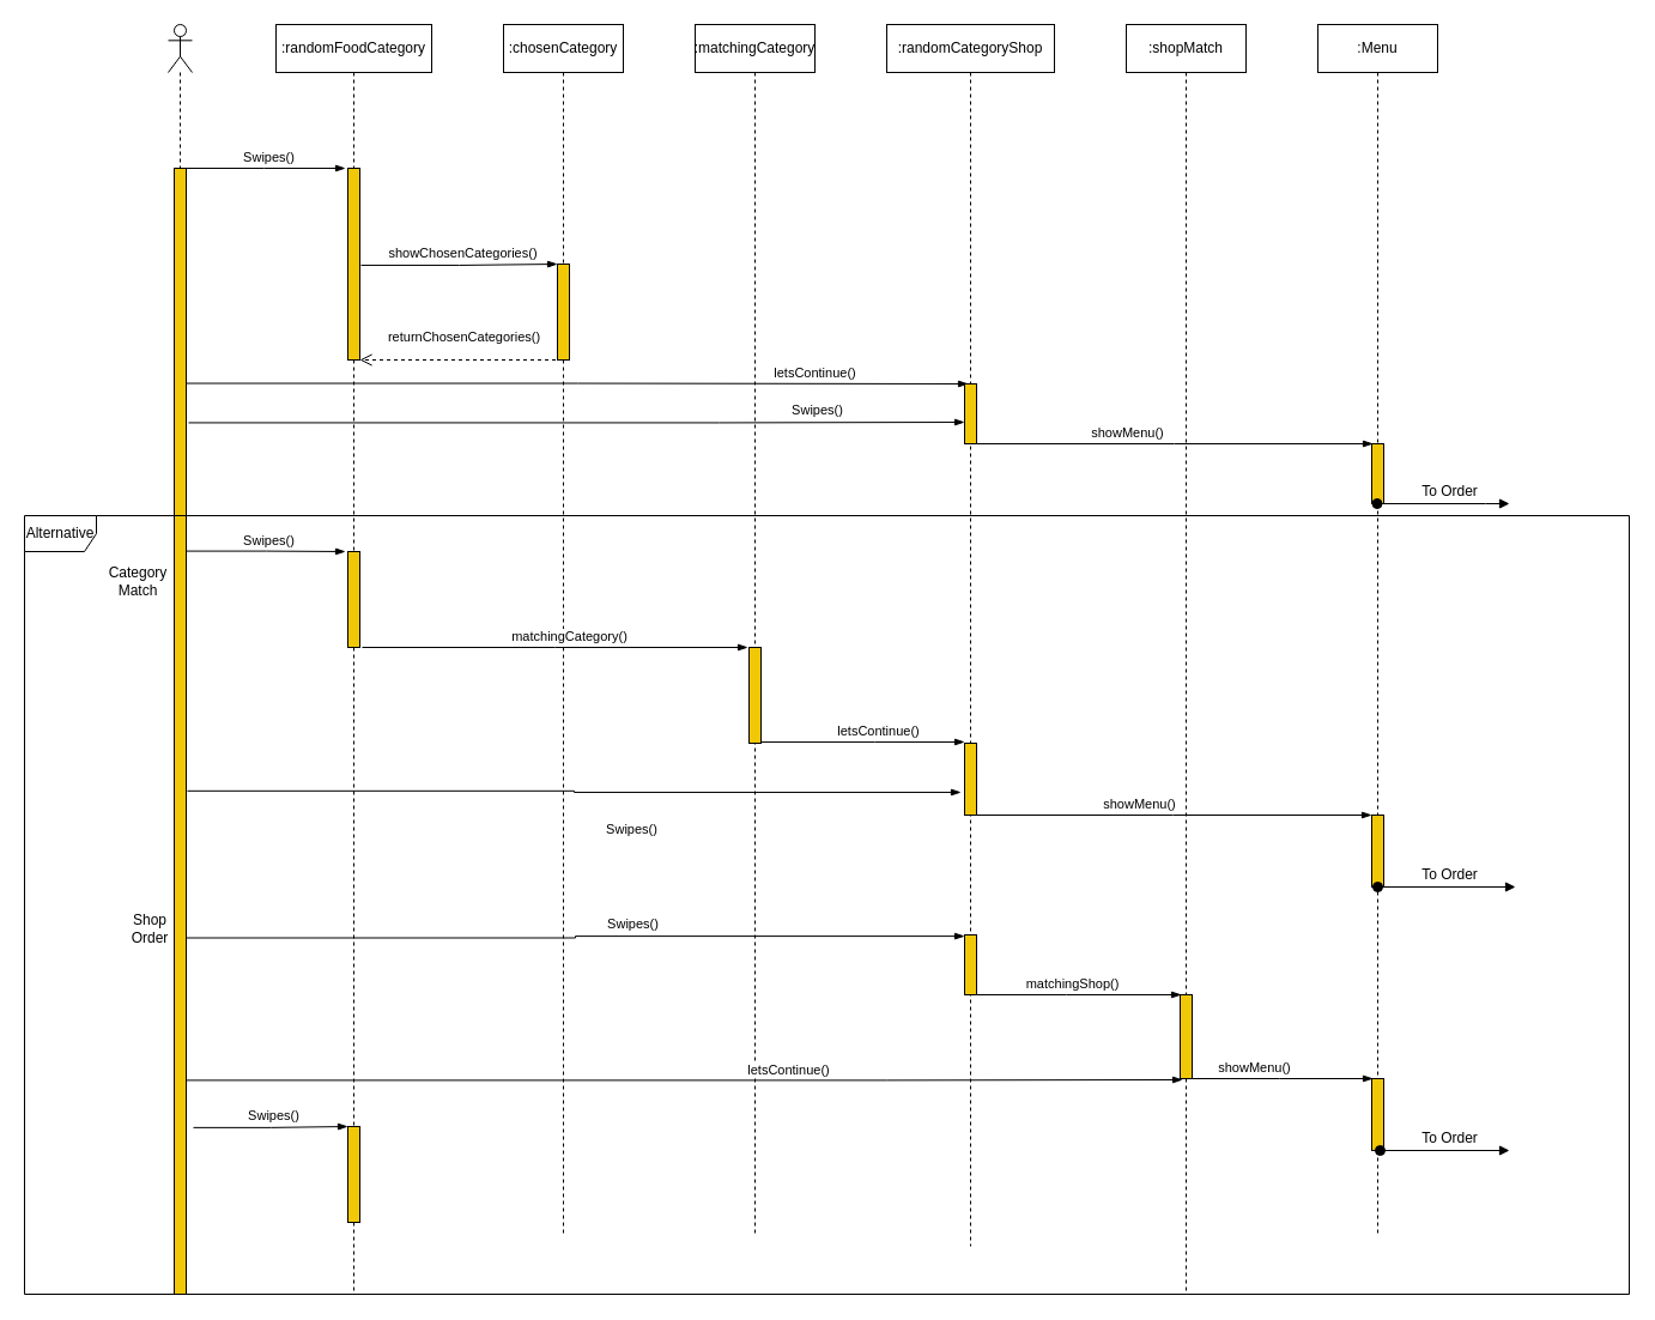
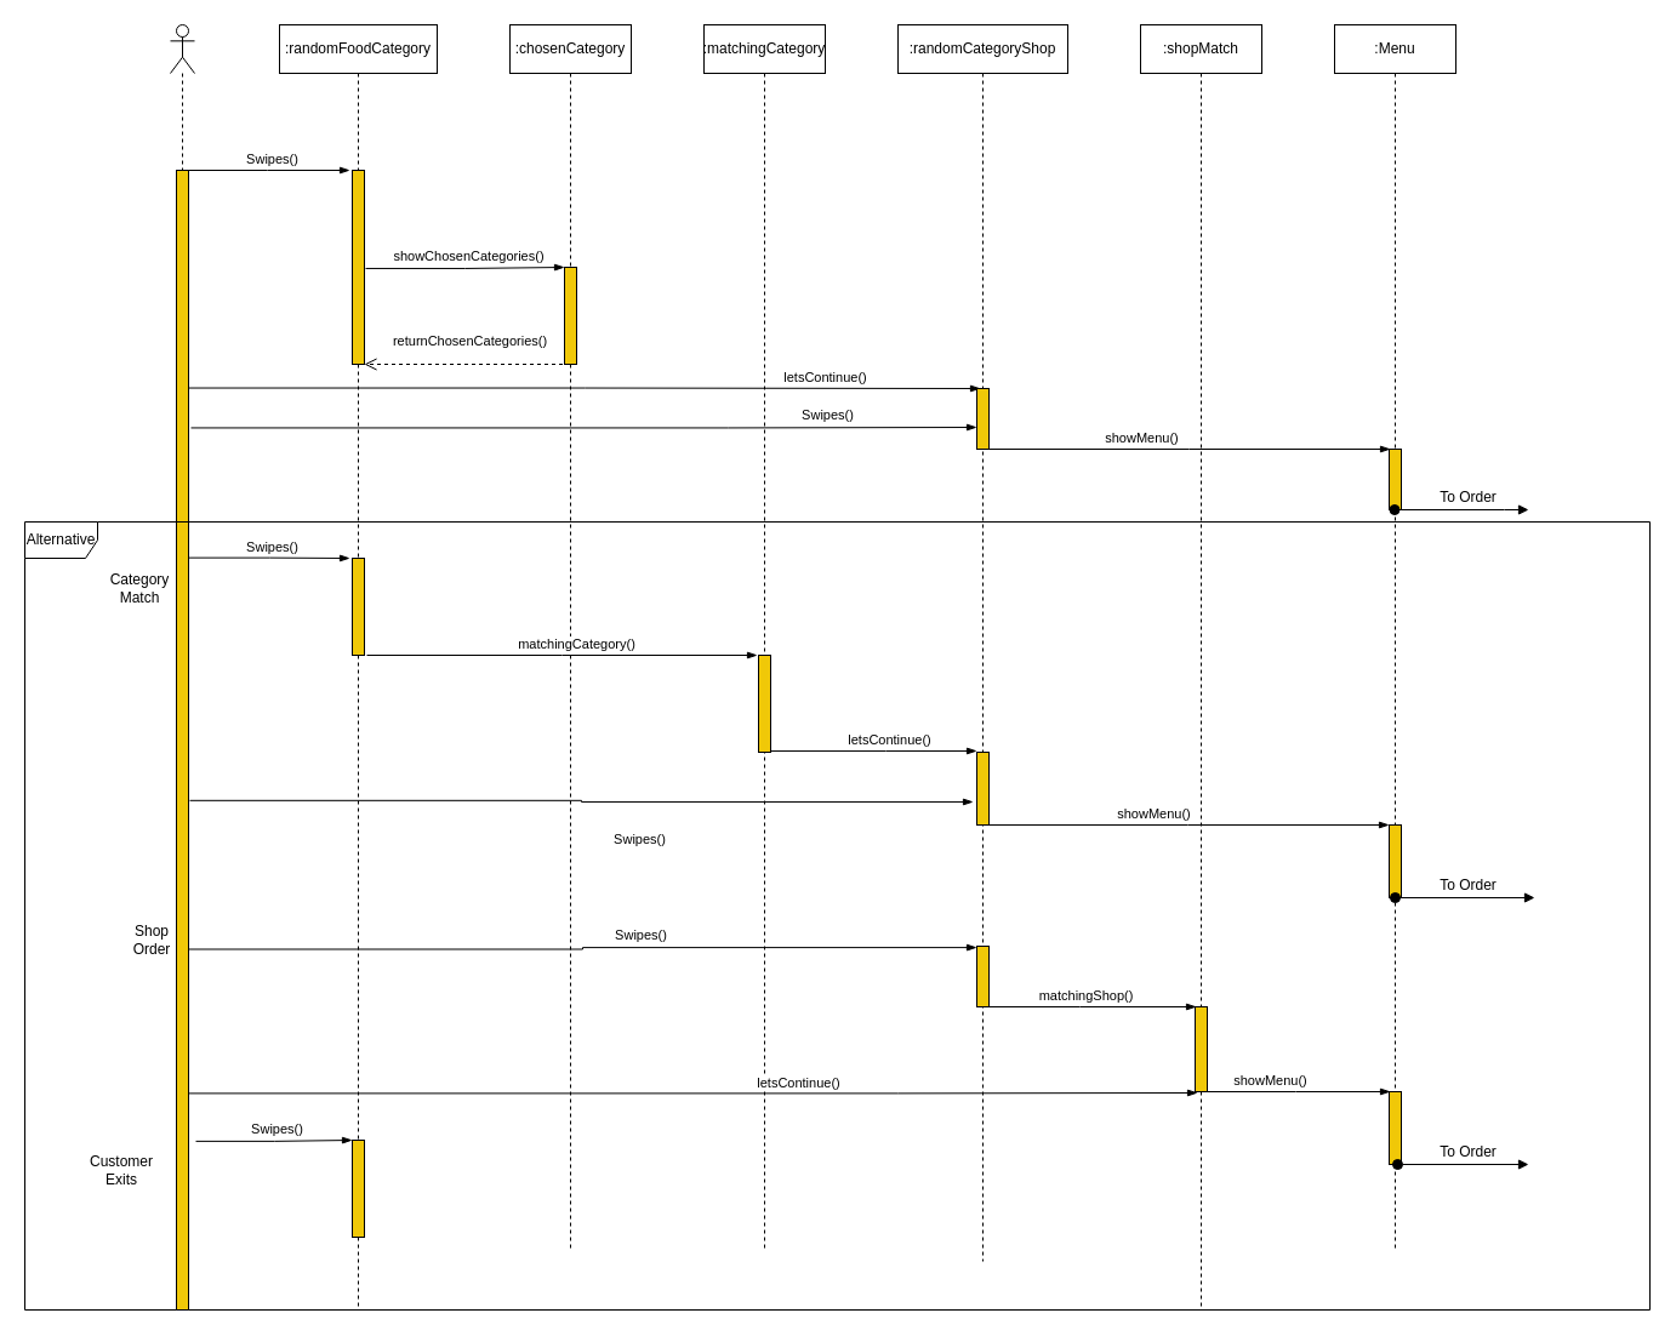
  <mxCell id="0" />
  <mxCell id="1" parent="0" />
  <mxCell id="2" value="Πελάτες&amp;nbsp;" style="shape=umlLifeline;participant=umlActor;perimeter=lifelinePerimeter;whiteSpace=wrap;html=1;container=1;collapsible=0;recursiveResize=0;verticalAlign=top;spacingTop=36;outlineConnect=0;fillColor=none;fontColor=none;noLabel=1;" parent="1" vertex="1"><mxGeometry x="140" y="20" width="20" height="1060" as="geometry" /></mxCell>
  <mxCell id="3" value="" style="html=1;points=[];perimeter=orthogonalPerimeter;fillColor=#F0C808;" parent="2" vertex="1"><mxGeometry x="5" y="120" width="10" height="940" as="geometry" /></mxCell>
  <mxCell id="4" value="" style="edgeStyle=elbowEdgeStyle;fontSize=12;html=1;endArrow=blockThin;endFill=1;rounded=0;exitX=1.1;exitY=0.506;exitDx=0;exitDy=0;exitPerimeter=0;entryX=0;entryY=0;entryDx=0;entryDy=0;entryPerimeter=0;" parent="1" source="11" target="14" edge="1"><mxGeometry width="160" relative="1" as="geometry"><mxPoint x="280" y="270" as="sourcePoint" /><mxPoint x="430" y="220" as="targetPoint" /><Array as="points" /></mxGeometry></mxCell>
  <mxCell id="5" value="showChosenCategories()" style="edgeLabel;html=1;align=center;verticalAlign=middle;resizable=0;points=[];" parent="4" vertex="1" connectable="0"><mxGeometry x="0.221" y="3" relative="1" as="geometry"><mxPoint x="-16" y="-7" as="offset" /></mxGeometry></mxCell>
  <mxCell id="6" value="" style="edgeStyle=elbowEdgeStyle;fontSize=12;html=1;endArrow=blockThin;endFill=1;rounded=0;entryX=0.3;entryY=0;entryDx=0;entryDy=0;entryPerimeter=0;exitX=1;exitY=0.191;exitDx=0;exitDy=0;exitPerimeter=0;" parent="1" source="3" target="16" edge="1"><mxGeometry width="160" relative="1" as="geometry"><mxPoint x="160" y="310" as="sourcePoint" /><mxPoint x="590" y="300" as="targetPoint" /><Array as="points" /></mxGeometry></mxCell>
  <mxCell id="7" value="letsContinue()" style="edgeLabel;html=1;align=center;verticalAlign=middle;resizable=0;points=[];" parent="6" vertex="1" connectable="0"><mxGeometry x="0.221" y="3" relative="1" as="geometry"><mxPoint x="126" y="-7" as="offset" /></mxGeometry></mxCell>
  <mxCell id="8" value="" style="edgeStyle=elbowEdgeStyle;fontSize=12;html=1;endArrow=blockThin;endFill=1;rounded=0;entryX=-0.2;entryY=0;entryDx=0;entryDy=0;entryPerimeter=0;exitX=0.6;exitY=0;exitDx=0;exitDy=0;exitPerimeter=0;" parent="1" source="3" target="11" edge="1"><mxGeometry width="160" relative="1" as="geometry"><mxPoint x="160" y="140" as="sourcePoint" /><mxPoint x="290" y="143" as="targetPoint" /><Array as="points" /></mxGeometry></mxCell>
  <mxCell id="9" value="Swipes()" style="edgeLabel;html=1;align=center;verticalAlign=middle;resizable=0;points=[];" parent="8" vertex="1" connectable="0"><mxGeometry x="0.221" y="3" relative="1" as="geometry"><mxPoint x="-12" y="-7" as="offset" /></mxGeometry></mxCell>
  <mxCell id="10" value=":randomFoodCategory" style="shape=umlLifeline;perimeter=lifelinePerimeter;whiteSpace=wrap;html=1;container=1;collapsible=0;recursiveResize=0;outlineConnect=0;strokeColor=default;fillColor=none;" parent="1" vertex="1"><mxGeometry x="230" y="20" width="130" height="1060" as="geometry" /></mxCell>
  <mxCell id="11" value="" style="html=1;points=[];perimeter=orthogonalPerimeter;fillColor=#F0C808;" parent="10" vertex="1"><mxGeometry x="60" y="120" width="10" height="160" as="geometry" /></mxCell>
  <mxCell id="12" value="" style="html=1;points=[];perimeter=orthogonalPerimeter;fillColor=#F0C808;" parent="10" vertex="1"><mxGeometry x="60" y="920" width="10" height="80" as="geometry" /></mxCell>
  <mxCell id="13" value=":chosenCategory" style="shape=umlLifeline;perimeter=lifelinePerimeter;whiteSpace=wrap;html=1;container=1;collapsible=0;recursiveResize=0;outlineConnect=0;strokeColor=default;fillColor=none;" parent="1" vertex="1"><mxGeometry x="420" y="20" width="100" height="1010" as="geometry" /></mxCell>
  <mxCell id="14" value="" style="html=1;points=[];perimeter=orthogonalPerimeter;fillColor=#F0C808;" parent="13" vertex="1"><mxGeometry x="45" y="200" width="10" height="80" as="geometry" /></mxCell>
  <mxCell id="15" value=":randomCategoryShop" style="shape=umlLifeline;perimeter=lifelinePerimeter;whiteSpace=wrap;html=1;container=1;collapsible=0;recursiveResize=0;outlineConnect=0;strokeColor=default;fillColor=none;" parent="1" vertex="1"><mxGeometry x="740" y="20" width="140" height="1020" as="geometry" /></mxCell>
  <mxCell id="16" value="" style="html=1;points=[];perimeter=orthogonalPerimeter;fillColor=#F0C808;" parent="15" vertex="1"><mxGeometry x="65" y="300" width="10" height="50" as="geometry" /></mxCell>
  <mxCell id="17" value="" style="html=1;points=[];perimeter=orthogonalPerimeter;fillColor=#F0C808;" parent="15" vertex="1"><mxGeometry x="65" y="600" width="10" height="60" as="geometry" /></mxCell>
  <mxCell id="18" value="Shop Order" style="text;html=1;strokeColor=none;fillColor=none;align=center;verticalAlign=middle;whiteSpace=wrap;rounded=0;" parent="15" vertex="1"><mxGeometry x="-645" y="740" width="60" height="30" as="geometry" /></mxCell>
  <mxCell id="19" value="" style="html=1;points=[];perimeter=orthogonalPerimeter;fillColor=#F0C808;" parent="15" vertex="1"><mxGeometry x="65" y="760" width="10" height="50" as="geometry" /></mxCell>
  <mxCell id="20" value="" style="edgeStyle=elbowEdgeStyle;fontSize=12;html=1;endArrow=blockThin;endFill=1;rounded=0;entryX=0;entryY=0.022;entryDx=0;entryDy=0;entryPerimeter=0;exitX=1;exitY=0.75;exitDx=0;exitDy=0;" parent="15" source="18" target="19" edge="1"><mxGeometry width="160" relative="1" as="geometry"><mxPoint x="-580" y="721" as="sourcePoint" /><mxPoint x="50" y="720" as="targetPoint" /><Array as="points" /></mxGeometry></mxCell>
  <mxCell id="21" value="Swipes()" style="edgeLabel;html=1;align=center;verticalAlign=middle;resizable=0;points=[];" parent="20" vertex="1" connectable="0"><mxGeometry x="0.221" y="3" relative="1" as="geometry"><mxPoint x="-25" y="-87" as="offset" /></mxGeometry></mxCell>
  <mxCell id="22" value="Swipes()" style="edgeLabel;html=1;align=center;verticalAlign=middle;resizable=0;points=[];" parent="20" vertex="1" connectable="0"><mxGeometry x="0.221" y="3" relative="1" as="geometry"><mxPoint x="-24" y="-8" as="offset" /></mxGeometry></mxCell>
  <mxCell id="23" value=":matchingCategory" style="shape=umlLifeline;perimeter=lifelinePerimeter;whiteSpace=wrap;html=1;container=1;collapsible=0;recursiveResize=0;outlineConnect=0;strokeColor=default;fillColor=none;" parent="1" vertex="1"><mxGeometry x="580" y="20" width="100" height="1010" as="geometry" /></mxCell>
  <mxCell id="24" value="" style="html=1;points=[];perimeter=orthogonalPerimeter;fillColor=#F0C808;" parent="23" vertex="1"><mxGeometry x="45" y="520" width="10" height="80" as="geometry" /></mxCell>
  <mxCell id="25" value="Category Match" style="text;html=1;strokeColor=none;fillColor=none;align=center;verticalAlign=middle;whiteSpace=wrap;rounded=0;" parent="1" vertex="1"><mxGeometry x="85" y="470" width="60" height="30" as="geometry" /></mxCell>
  <mxCell id="26" value="" style="edgeStyle=elbowEdgeStyle;fontSize=12;html=1;endArrow=blockThin;endFill=1;rounded=0;entryX=-0.2;entryY=0;entryDx=0;entryDy=0;entryPerimeter=0;exitX=1;exitY=0.34;exitDx=0;exitDy=0;exitPerimeter=0;" parent="1" source="3" target="28" edge="1"><mxGeometry width="160" relative="1" as="geometry"><mxPoint x="160" y="460" as="sourcePoint" /><mxPoint x="290" y="453" as="targetPoint" /><Array as="points" /></mxGeometry></mxCell>
  <mxCell id="27" value="Swipes()" style="edgeLabel;html=1;align=center;verticalAlign=middle;resizable=0;points=[];" parent="26" vertex="1" connectable="0"><mxGeometry x="0.221" y="3" relative="1" as="geometry"><mxPoint x="-12" y="-7" as="offset" /></mxGeometry></mxCell>
  <mxCell id="28" value="" style="html=1;points=[];perimeter=orthogonalPerimeter;fillColor=#F0C808;" parent="1" vertex="1"><mxGeometry x="290" y="460" width="10" height="80" as="geometry" /></mxCell>
  <mxCell id="29" value="" style="edgeStyle=elbowEdgeStyle;fontSize=12;html=1;endArrow=blockThin;endFill=1;rounded=0;exitX=1.2;exitY=1;exitDx=0;exitDy=0;exitPerimeter=0;entryX=-0.1;entryY=0;entryDx=0;entryDy=0;entryPerimeter=0;" parent="1" source="28" target="24" edge="1"><mxGeometry width="160" relative="1" as="geometry"><mxPoint x="476" y="310" as="sourcePoint" /><mxPoint x="808" y="310" as="targetPoint" /><Array as="points" /></mxGeometry></mxCell>
  <mxCell id="30" value="matchingCategory()" style="edgeLabel;html=1;align=center;verticalAlign=middle;resizable=0;points=[];" parent="29" vertex="1" connectable="0"><mxGeometry x="0.221" y="3" relative="1" as="geometry"><mxPoint x="-25" y="-7" as="offset" /></mxGeometry></mxCell>
  <mxCell id="31" value="" style="edgeStyle=elbowEdgeStyle;fontSize=12;html=1;endArrow=blockThin;endFill=1;rounded=0;exitX=1;exitY=0.988;exitDx=0;exitDy=0;exitPerimeter=0;entryX=0;entryY=-0.017;entryDx=0;entryDy=0;entryPerimeter=0;" parent="1" source="24" target="17" edge="1"><mxGeometry width="160" relative="1" as="geometry"><mxPoint x="810" y="350" as="sourcePoint" /><mxPoint x="800" y="620" as="targetPoint" /><Array as="points"><mxPoint x="730" y="640" /></Array></mxGeometry></mxCell>
  <mxCell id="32" value="letsContinue()" style="edgeLabel;html=1;align=center;verticalAlign=middle;resizable=0;points=[];" parent="31" vertex="1" connectable="0"><mxGeometry x="0.221" y="3" relative="1" as="geometry"><mxPoint x="-6" y="-6" as="offset" /></mxGeometry></mxCell>
  <mxCell id="33" value="" style="edgeStyle=elbowEdgeStyle;fontSize=12;html=1;endArrow=blockThin;endFill=1;rounded=0;exitX=1.1;exitY=0.553;exitDx=0;exitDy=0;exitPerimeter=0;entryX=-0.3;entryY=0.683;entryDx=0;entryDy=0;entryPerimeter=0;" parent="1" source="3" target="17" edge="1"><mxGeometry width="160" relative="1" as="geometry"><mxPoint x="312" y="550" as="sourcePoint" /><mxPoint x="800" y="660" as="targetPoint" /><Array as="points" /></mxGeometry></mxCell>
+ <mxCell id="34" value="Customer Exits" style="text;html=1;strokeColor=none;fillColor=none;align=center;verticalAlign=middle;whiteSpace=wrap;rounded=0;" parent="1" vertex="1"><mxGeometry x="70" y="950" width="60" height="30" as="geometry" /></mxCell>
  <mxCell id="35" value="To Order" style="text;html=1;align=center;verticalAlign=middle;resizable=0;points=[];autosize=1;strokeColor=none;fillColor=none;fontColor=none;" parent="1" vertex="1"><mxGeometry x="1180" y="400" width="60" height="20" as="geometry" /></mxCell>
  <mxCell id="36" value="To Order" style="text;html=1;align=center;verticalAlign=middle;resizable=0;points=[];autosize=1;strokeColor=none;fillColor=none;fontColor=none;" parent="1" vertex="1"><mxGeometry x="1180" y="720" width="60" height="20" as="geometry" /></mxCell>
  <mxCell id="37" value="returnChosenCategories()" style="html=1;verticalAlign=bottom;endArrow=open;dashed=1;endSize=8;rounded=0;sketch=0;fontColor=none;strokeColor=default;" parent="1" source="13" target="11" edge="1"><mxGeometry x="-0.003" y="-10" relative="1" as="geometry"><mxPoint x="430" y="330" as="sourcePoint" /><mxPoint x="350" y="330" as="targetPoint" /><mxPoint x="1" as="offset" /></mxGeometry></mxCell>
  <mxCell id="38" value=":Menu" style="shape=umlLifeline;perimeter=lifelinePerimeter;whiteSpace=wrap;html=1;container=1;collapsible=0;recursiveResize=0;outlineConnect=0;strokeColor=default;fillColor=none;" parent="1" vertex="1"><mxGeometry x="1100" y="20" width="100" height="1010" as="geometry" /></mxCell>
  <mxCell id="39" value="" style="html=1;points=[];perimeter=orthogonalPerimeter;fillColor=#F0C808;" parent="38" vertex="1"><mxGeometry x="45" y="350" width="10" height="50" as="geometry" /></mxCell>
  <mxCell id="40" value="" style="html=1;verticalAlign=bottom;startArrow=oval;startFill=1;endArrow=block;startSize=8;rounded=0;shadow=0;labelBorderColor=none;sketch=0;fontFamily=Times New Roman;fontColor=default;" parent="38" source="38" edge="1"><mxGeometry width="60" relative="1" as="geometry"><mxPoint x="55" y="410" as="sourcePoint" /><mxPoint x="160" y="400" as="targetPoint" /><Array as="points"><mxPoint x="140" y="400" /></Array></mxGeometry></mxCell>
  <mxCell id="41" value="" style="html=1;points=[];perimeter=orthogonalPerimeter;fillColor=#F0C808;" parent="38" vertex="1"><mxGeometry x="45" y="660" width="10" height="60" as="geometry" /></mxCell>
  <mxCell id="42" value="" style="html=1;verticalAlign=bottom;startArrow=oval;startFill=1;endArrow=block;startSize=8;rounded=0;shadow=0;labelBorderColor=none;sketch=0;fontFamily=Times New Roman;fontColor=default;" parent="38" edge="1"><mxGeometry width="60" relative="1" as="geometry"><mxPoint x="50" y="720" as="sourcePoint" /><mxPoint x="165" y="720" as="targetPoint" /></mxGeometry></mxCell>
  <mxCell id="43" value="" style="html=1;points=[];perimeter=orthogonalPerimeter;fillColor=#F0C808;" parent="38" vertex="1"><mxGeometry x="45" y="880" width="10" height="60" as="geometry" /></mxCell>
  <mxCell id="44" value="" style="html=1;verticalAlign=bottom;startArrow=oval;startFill=1;endArrow=block;startSize=8;rounded=0;shadow=0;labelBorderColor=none;sketch=0;fontFamily=Times New Roman;fontColor=default;exitX=0.7;exitY=1;exitDx=0;exitDy=0;exitPerimeter=0;" parent="38" source="43" edge="1"><mxGeometry width="60" relative="1" as="geometry"><mxPoint x="55" y="900" as="sourcePoint" /><mxPoint x="160" y="940" as="targetPoint" /></mxGeometry></mxCell>
  <mxCell id="45" value="" style="edgeStyle=elbowEdgeStyle;fontSize=12;html=1;endArrow=blockThin;endFill=1;rounded=0;entryX=0;entryY=0.64;entryDx=0;entryDy=0;entryPerimeter=0;exitX=1.2;exitY=0.226;exitDx=0;exitDy=0;exitPerimeter=0;" parent="1" source="3" target="16" edge="1"><mxGeometry width="160" relative="1" as="geometry"><mxPoint x="160" y="341" as="sourcePoint" /><mxPoint x="290" y="933" as="targetPoint" /><Array as="points"><mxPoint x="600" y="335" /><mxPoint x="290" y="870" /><mxPoint x="280" y="900" /></Array></mxGeometry></mxCell>
  <mxCell id="46" value="Swipes()" style="edgeLabel;html=1;align=center;verticalAlign=middle;resizable=0;points=[];" parent="45" vertex="1" connectable="0"><mxGeometry x="0.221" y="3" relative="1" as="geometry"><mxPoint x="128" y="-8" as="offset" /></mxGeometry></mxCell>
  <mxCell id="47" value="" style="edgeStyle=elbowEdgeStyle;fontSize=12;html=1;endArrow=blockThin;endFill=1;rounded=0;entryX=0.1;entryY=0;entryDx=0;entryDy=0;entryPerimeter=0;exitX=0.8;exitY=1;exitDx=0;exitDy=0;exitPerimeter=0;" parent="1" source="16" target="39" edge="1"><mxGeometry width="160" relative="1" as="geometry"><mxPoint x="660" y="360" as="sourcePoint" /><mxPoint x="960" y="360" as="targetPoint" /><Array as="points" /></mxGeometry></mxCell>
  <mxCell id="48" value="showMenu()" style="edgeLabel;html=1;align=center;verticalAlign=middle;resizable=0;points=[];" parent="47" vertex="1" connectable="0"><mxGeometry x="0.221" y="3" relative="1" as="geometry"><mxPoint x="-76" y="-7" as="offset" /></mxGeometry></mxCell>
  <mxCell id="49" value="" style="edgeStyle=elbowEdgeStyle;fontSize=12;html=1;endArrow=blockThin;endFill=1;rounded=0;exitX=0.8;exitY=1;exitDx=0;exitDy=0;exitPerimeter=0;entryX=0;entryY=0;entryDx=0;entryDy=0;entryPerimeter=0;" parent="1" source="17" target="41" edge="1"><mxGeometry width="160" relative="1" as="geometry"><mxPoint x="820" y="680" as="sourcePoint" /><mxPoint x="980" y="680" as="targetPoint" /><Array as="points" /></mxGeometry></mxCell>
  <mxCell id="50" value="showMenu()" style="edgeLabel;html=1;align=center;verticalAlign=middle;resizable=0;points=[];" parent="49" vertex="1" connectable="0"><mxGeometry x="0.221" y="3" relative="1" as="geometry"><mxPoint x="-66" y="-7" as="offset" /></mxGeometry></mxCell>
  <mxCell id="51" value=":shopMatch" style="shape=umlLifeline;perimeter=lifelinePerimeter;whiteSpace=wrap;html=1;container=1;collapsible=0;recursiveResize=0;outlineConnect=0;strokeColor=default;fillColor=none;" parent="1" vertex="1"><mxGeometry x="940" y="20" width="100" height="1060" as="geometry" /></mxCell>
  <mxCell id="52" value="" style="html=1;points=[];perimeter=orthogonalPerimeter;fillColor=#F0C808;" parent="51" vertex="1"><mxGeometry x="45" y="810" width="10" height="70" as="geometry" /></mxCell>
  <mxCell id="53" value="Alternative" style="shape=umlFrame;whiteSpace=wrap;html=1;strokeColor=default;fillColor=none;" parent="51" vertex="1"><mxGeometry x="-920" y="410" width="1340" height="650" as="geometry" /></mxCell>
  <mxCell id="54" value="" style="edgeStyle=elbowEdgeStyle;fontSize=12;html=1;endArrow=blockThin;endFill=1;rounded=0;exitX=0.9;exitY=1;exitDx=0;exitDy=0;exitPerimeter=0;entryX=0.1;entryY=0;entryDx=0;entryDy=0;entryPerimeter=0;" parent="1" source="19" target="52" edge="1"><mxGeometry width="160" relative="1" as="geometry"><mxPoint x="820" y="790" as="sourcePoint" /><mxPoint x="980" y="790" as="targetPoint" /><Array as="points"><mxPoint x="890" y="800" /></Array></mxGeometry></mxCell>
  <mxCell id="55" value="matchingShop()" style="edgeLabel;html=1;align=center;verticalAlign=middle;resizable=0;points=[];" parent="54" vertex="1" connectable="0"><mxGeometry x="0.221" y="3" relative="1" as="geometry"><mxPoint x="-25" y="-7" as="offset" /></mxGeometry></mxCell>
  <mxCell id="56" value="To Order" style="text;html=1;align=center;verticalAlign=middle;resizable=0;points=[];autosize=1;strokeColor=none;fillColor=none;fontColor=none;" parent="1" vertex="1"><mxGeometry x="1180" y="940" width="60" height="20" as="geometry" /></mxCell>
  <mxCell id="57" value="" style="edgeStyle=elbowEdgeStyle;fontSize=12;html=1;endArrow=blockThin;endFill=1;rounded=0;exitX=1;exitY=0.81;exitDx=0;exitDy=0;exitPerimeter=0;entryX=0.2;entryY=1.014;entryDx=0;entryDy=0;entryPerimeter=0;" parent="1" source="3" target="52" edge="1"><mxGeometry width="160" relative="1" as="geometry"><mxPoint x="160" y="860" as="sourcePoint" /><mxPoint x="990" y="860" as="targetPoint" /><Array as="points"><mxPoint x="740" y="650" /></Array></mxGeometry></mxCell>
  <mxCell id="58" value="letsContinue()" style="edgeLabel;html=1;align=center;verticalAlign=middle;resizable=0;points=[];" parent="57" vertex="1" connectable="0"><mxGeometry x="0.221" y="3" relative="1" as="geometry"><mxPoint x="-6" y="-6" as="offset" /></mxGeometry></mxCell>
  <mxCell id="59" value="" style="edgeStyle=elbowEdgeStyle;fontSize=12;html=1;endArrow=blockThin;endFill=1;rounded=0;entryX=0.1;entryY=0;entryDx=0;entryDy=0;entryPerimeter=0;exitX=0.5;exitY=1;exitDx=0;exitDy=0;exitPerimeter=0;" parent="1" source="52" target="43" edge="1"><mxGeometry width="160" relative="1" as="geometry"><mxPoint x="1000" y="860" as="sourcePoint" /><mxPoint x="1140" y="860" as="targetPoint" /><Array as="points" /></mxGeometry></mxCell>
  <mxCell id="60" value="showMenu()" style="edgeLabel;html=1;align=center;verticalAlign=middle;resizable=0;points=[];" parent="59" vertex="1" connectable="0"><mxGeometry x="0.221" y="3" relative="1" as="geometry"><mxPoint x="-39" y="-7" as="offset" /></mxGeometry></mxCell>
  <mxCell id="61" value="" style="edgeStyle=elbowEdgeStyle;fontSize=12;html=1;endArrow=blockThin;endFill=1;rounded=0;exitX=1.6;exitY=0.852;exitDx=0;exitDy=0;exitPerimeter=0;" parent="1" source="3" edge="1"><mxGeometry width="160" relative="1" as="geometry"><mxPoint x="165" y="470.4" as="sourcePoint" /><mxPoint x="290" y="940" as="targetPoint" /><Array as="points" /></mxGeometry></mxCell>
  <mxCell id="62" value="Swipes()" style="edgeLabel;html=1;align=center;verticalAlign=middle;resizable=0;points=[];" parent="61" vertex="1" connectable="0"><mxGeometry x="0.221" y="3" relative="1" as="geometry"><mxPoint x="-12" y="-7" as="offset" /></mxGeometry></mxCell>
